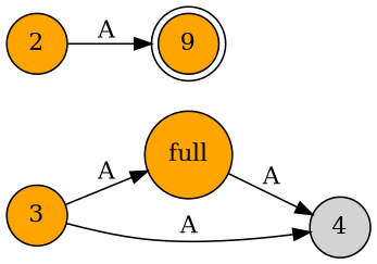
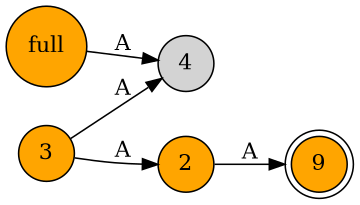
  digraph {
    rankdir=LR
    node [fillcolor=orange shape=circle style=filled]
    n1 [label=full]
    4 [fillcolor=lightgrey]
    3
    2
    n5 [label=9 shape=doublecircle]
    n1 -> 4 [label=A]
    3 -> 4 [label=A]
-   3 -> n1 [label=A]
+   3 -> 2 [label=A]
    2 -> n5 [label=A]
  }
